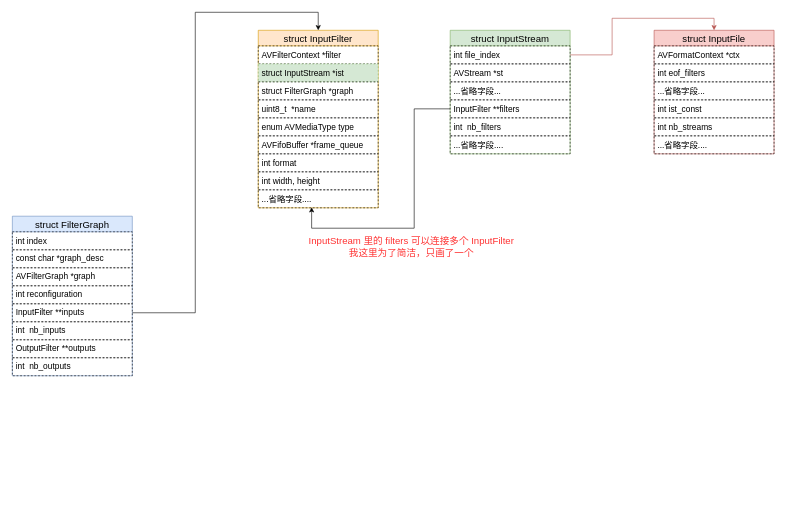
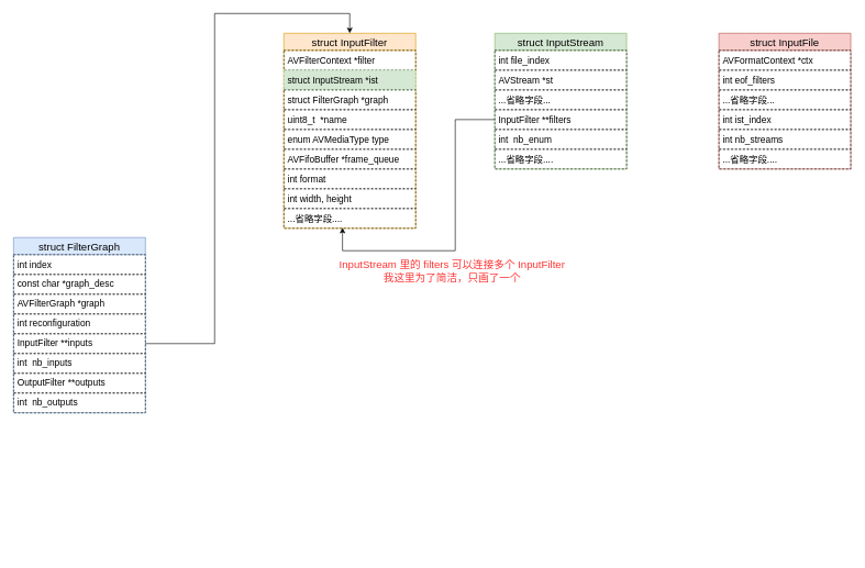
  <mxCell id="0" />
  <mxCell id="1" parent="0" />
  <mxCell id="2" style="edgeStyle=orthogonalEdgeStyle;rounded=0;orthogonalLoop=1;jettySize=auto;html=1;fontSize=14;" parent="1" edge="1"><mxGeometry relative="1" as="geometry"><mxPoint x="290" y="610" as="sourcePoint" /></mxGeometry></mxCell>
  <mxCell id="3" style="edgeStyle=orthogonalEdgeStyle;rounded=0;orthogonalLoop=1;jettySize=auto;html=1;fontSize=14;" parent="1" edge="1"><mxGeometry relative="1" as="geometry"><mxPoint x="290" y="736" as="sourcePoint" /></mxGeometry></mxCell>
  <mxCell id="4" style="edgeStyle=orthogonalEdgeStyle;rounded=0;orthogonalLoop=1;jettySize=auto;html=1;fontSize=14;" parent="1" edge="1"><mxGeometry relative="1" as="geometry"><mxPoint x="290" y="840" as="sourcePoint" /></mxGeometry></mxCell>
  <mxCell id="5" value="struct FilterGraph" style="swimlane;fontStyle=0;childLayout=stackLayout;horizontal=1;startSize=26;horizontalStack=0;resizeParent=1;resizeParentMax=0;resizeLast=0;collapsible=1;marginBottom=0;align=center;fontSize=16;strokeColor=#6c8ebf;fillColor=#dae8fc;fillStyle=auto;rounded=0;shadow=0;glass=0;sketch=0;swimlaneFillColor=none;" parent="1" vertex="1"><mxGeometry x="20" y="360" width="200" height="266" as="geometry"><mxRectangle x="140" y="310" width="160" height="30" as="alternateBounds" /></mxGeometry></mxCell>
  <mxCell id="6" value="int index" style="text;strokeColor=default;fillColor=none;spacingLeft=4;spacingRight=4;overflow=hidden;rotatable=0;points=[[0,0.5],[1,0.5]];portConstraint=eastwest;fontSize=14;labelBackgroundColor=none;labelBorderColor=none;dashed=1;" parent="5" vertex="1"><mxGeometry y="26" width="200" height="30" as="geometry" /></mxCell>
  <mxCell id="7" value="const char *graph_desc" style="text;strokeColor=default;fillColor=none;spacingLeft=4;spacingRight=4;overflow=hidden;rotatable=0;points=[[0,0.5],[1,0.5]];portConstraint=eastwest;fontSize=14;dashed=1;" parent="5" vertex="1"><mxGeometry y="56" width="200" height="30" as="geometry" /></mxCell>
  <mxCell id="8" value="AVFilterGraph *graph" style="text;strokeColor=default;fillColor=none;spacingLeft=4;spacingRight=4;overflow=hidden;rotatable=0;points=[[0,0.5],[1,0.5]];portConstraint=eastwest;fontSize=14;dashed=1;" parent="5" vertex="1"><mxGeometry y="86" width="200" height="30" as="geometry" /></mxCell>
  <mxCell id="9" value="int reconfiguration" style="text;strokeColor=default;fillColor=none;spacingLeft=4;spacingRight=4;overflow=hidden;rotatable=0;points=[[0,0.5],[1,0.5]];portConstraint=eastwest;fontSize=14;dashed=1;" parent="5" vertex="1"><mxGeometry y="116" width="200" height="30" as="geometry" /></mxCell>
  <mxCell id="10" value="InputFilter **inputs" style="text;strokeColor=default;fillColor=none;spacingLeft=4;spacingRight=4;overflow=hidden;rotatable=0;points=[[0,0.5],[1,0.5]];portConstraint=eastwest;fontSize=14;dashed=1;" parent="5" vertex="1"><mxGeometry y="146" width="200" height="30" as="geometry" /></mxCell>
  <mxCell id="11" value="int  nb_inputs" style="text;strokeColor=default;fillColor=none;spacingLeft=4;spacingRight=4;overflow=hidden;rotatable=0;points=[[0,0.5],[1,0.5]];portConstraint=eastwest;fontSize=14;dashed=1;" parent="5" vertex="1"><mxGeometry y="176" width="200" height="30" as="geometry" /></mxCell>
  <mxCell id="12" value="OutputFilter **outputs" style="text;strokeColor=default;fillColor=none;spacingLeft=4;spacingRight=4;overflow=hidden;rotatable=0;points=[[0,0.5],[1,0.5]];portConstraint=eastwest;fontSize=14;dashed=1;" parent="5" vertex="1"><mxGeometry y="206" width="200" height="30" as="geometry" /></mxCell>
  <mxCell id="13" value="int  nb_outputs" style="text;strokeColor=default;fillColor=none;spacingLeft=4;spacingRight=4;overflow=hidden;rotatable=0;points=[[0,0.5],[1,0.5]];portConstraint=eastwest;fontSize=14;dashed=1;" parent="5" vertex="1"><mxGeometry y="236" width="200" height="30" as="geometry" /></mxCell>
  <mxCell id="14" value="struct InputFilter" style="swimlane;fontStyle=0;childLayout=stackLayout;horizontal=1;startSize=26;horizontalStack=0;resizeParent=1;resizeParentMax=0;resizeLast=0;collapsible=1;marginBottom=0;align=center;fontSize=16;strokeColor=#d79b00;fillColor=#ffe6cc;fillStyle=auto;rounded=0;shadow=0;glass=0;sketch=0;gradientColor=none;swimlaneFillColor=none;" parent="1" vertex="1"><mxGeometry x="430" width="200" height="296" as="geometry" y="50"><mxRectangle x="140" y="310" width="160" height="30" as="alternateBounds" /></mxGeometry></mxCell>
  <mxCell id="15" value="AVFilterContext *filter" style="text;strokeColor=default;fillColor=none;spacingLeft=4;spacingRight=4;overflow=hidden;rotatable=0;points=[[0,0.5],[1,0.5]];portConstraint=eastwest;fontSize=14;labelBackgroundColor=none;labelBorderColor=none;dashed=1;" parent="14" vertex="1"><mxGeometry y="26" width="200" height="30" as="geometry" /></mxCell>
  <mxCell id="16" value="struct InputStream *ist" style="text;strokeColor=#82b366;fillColor=#d5e8d4;spacingLeft=4;spacingRight=4;overflow=hidden;rotatable=0;points=[[0,0.5],[1,0.5]];portConstraint=eastwest;fontSize=14;labelBackgroundColor=none;labelBorderColor=none;dashed=1;" parent="14" vertex="1"><mxGeometry y="56" width="200" height="30" as="geometry" /></mxCell>
  <mxCell id="17" value="struct FilterGraph *graph" style="text;strokeColor=default;fillColor=none;spacingLeft=4;spacingRight=4;overflow=hidden;rotatable=0;points=[[0,0.5],[1,0.5]];portConstraint=eastwest;fontSize=14;labelBackgroundColor=none;labelBorderColor=none;dashed=1;" parent="14" vertex="1"><mxGeometry y="86" width="200" height="30" as="geometry" /></mxCell>
  <mxCell id="18" value="uint8_t  *name" style="text;strokeColor=default;fillColor=none;spacingLeft=4;spacingRight=4;overflow=hidden;rotatable=0;points=[[0,0.5],[1,0.5]];portConstraint=eastwest;fontSize=14;labelBackgroundColor=none;labelBorderColor=none;dashed=1;" parent="14" vertex="1"><mxGeometry y="116" width="200" height="30" as="geometry" /></mxCell>
  <mxCell id="19" value="enum AVMediaType type" style="text;strokeColor=default;fillColor=none;spacingLeft=4;spacingRight=4;overflow=hidden;rotatable=0;points=[[0,0.5],[1,0.5]];portConstraint=eastwest;fontSize=14;labelBackgroundColor=none;labelBorderColor=none;dashed=1;" parent="14" vertex="1"><mxGeometry y="146" width="200" height="30" as="geometry" /></mxCell>
  <mxCell id="20" value="AVFifoBuffer *frame_queue" style="text;strokeColor=default;fillColor=none;spacingLeft=4;spacingRight=4;overflow=hidden;rotatable=0;points=[[0,0.5],[1,0.5]];portConstraint=eastwest;fontSize=14;labelBackgroundColor=none;labelBorderColor=none;dashed=1;" parent="14" vertex="1"><mxGeometry y="176" width="200" height="30" as="geometry" /></mxCell>
  <mxCell id="21" value="int format" style="text;strokeColor=default;fillColor=none;spacingLeft=4;spacingRight=4;overflow=hidden;rotatable=0;points=[[0,0.5],[1,0.5]];portConstraint=eastwest;fontSize=14;labelBackgroundColor=none;labelBorderColor=none;dashed=1;" parent="14" vertex="1"><mxGeometry y="206" width="200" height="30" as="geometry" /></mxCell>
  <mxCell id="22" value="int width, height" style="text;strokeColor=default;fillColor=none;spacingLeft=4;spacingRight=4;overflow=hidden;rotatable=0;points=[[0,0.5],[1,0.5]];portConstraint=eastwest;fontSize=14;labelBackgroundColor=none;labelBorderColor=none;dashed=1;" parent="14" vertex="1"><mxGeometry y="236" width="200" height="30" as="geometry" /></mxCell>
  <mxCell id="23" value="...省略字段...." style="text;strokeColor=default;fillColor=none;spacingLeft=4;spacingRight=4;overflow=hidden;rotatable=0;points=[[0,0.5],[1,0.5]];portConstraint=eastwest;fontSize=14;labelBackgroundColor=none;labelBorderColor=none;dashed=1;" parent="14" vertex="1"><mxGeometry y="266" width="200" height="30" as="geometry" /></mxCell>
  <mxCell id="24" value="struct InputStream" style="swimlane;fontStyle=0;childLayout=stackLayout;horizontal=1;startSize=26;horizontalStack=0;resizeParent=1;resizeParentMax=0;resizeLast=0;collapsible=1;marginBottom=0;align=center;fontSize=16;strokeColor=#82b366;fillColor=#d5e8d4;fillStyle=auto;rounded=0;shadow=0;glass=0;sketch=0;swimlaneFillColor=none;" parent="1" vertex="1"><mxGeometry x="750" width="200" height="206" as="geometry" y="50"><mxRectangle x="140" y="310" width="160" height="30" as="alternateBounds" /></mxGeometry></mxCell>
  <mxCell id="25" value="int file_index" style="text;strokeColor=default;fillColor=none;spacingLeft=4;spacingRight=4;overflow=hidden;rotatable=0;points=[[0,0.5],[1,0.5]];portConstraint=eastwest;fontSize=14;labelBackgroundColor=none;labelBorderColor=none;dashed=1;" parent="24" vertex="1"><mxGeometry y="26" width="200" height="30" as="geometry" /></mxCell>
  <mxCell id="26" value="AVStream *st" style="text;strokeColor=default;fillColor=none;spacingLeft=4;spacingRight=4;overflow=hidden;rotatable=0;points=[[0,0.5],[1,0.5]];portConstraint=eastwest;fontSize=14;labelBackgroundColor=none;labelBorderColor=none;dashed=1;" parent="24" vertex="1"><mxGeometry y="56" width="200" height="30" as="geometry" /></mxCell>
  <mxCell id="27" value="...省略字段..." style="text;strokeColor=default;fillColor=none;spacingLeft=4;spacingRight=4;overflow=hidden;rotatable=0;points=[[0,0.5],[1,0.5]];portConstraint=eastwest;fontSize=14;labelBackgroundColor=none;labelBorderColor=none;dashed=1;" parent="24" vertex="1"><mxGeometry y="86" width="200" height="30" as="geometry" /></mxCell>
  <mxCell id="28" value="InputFilter **filters" style="text;strokeColor=default;fillColor=none;spacingLeft=4;spacingRight=4;overflow=hidden;rotatable=0;points=[[0,0.5],[1,0.5]];portConstraint=eastwest;fontSize=14;labelBackgroundColor=none;labelBorderColor=none;dashed=1;" parent="24" vertex="1"><mxGeometry y="116" width="200" height="30" as="geometry" /></mxCell>
- <mxCell id="29" value="int  nb_filters" style="text;strokeColor=default;fillColor=none;spacingLeft=4;spacingRight=4;overflow=hidden;rotatable=0;points=[[0,0.5],[1,0.5]];portConstraint=eastwest;fontSize=14;labelBackgroundColor=none;labelBorderColor=none;dashed=1;" parent="24" vertex="1"><mxGeometry y="146" width="200" height="30" as="geometry" /></mxCell>
+ <mxCell id="29" value="int  nb_enum" style="text;strokeColor=default;fillColor=none;spacingLeft=4;spacingRight=4;overflow=hidden;rotatable=0;points=[[0,0.5],[1,0.5]];portConstraint=eastwest;fontSize=14;labelBackgroundColor=none;labelBorderColor=none;dashed=1;" parent="24" vertex="1"><mxGeometry y="146" width="200" height="30" as="geometry" /></mxCell>
  <mxCell id="30" value="...省略字段...." style="text;strokeColor=default;fillColor=none;spacingLeft=4;spacingRight=4;overflow=hidden;rotatable=0;points=[[0,0.5],[1,0.5]];portConstraint=eastwest;fontSize=14;labelBackgroundColor=none;labelBorderColor=none;dashed=1;" parent="24" vertex="1"><mxGeometry y="176" width="200" height="30" as="geometry" /></mxCell>
  <mxCell id="31" value="struct InputFile" style="swimlane;fontStyle=0;childLayout=stackLayout;horizontal=1;startSize=26;horizontalStack=0;resizeParent=1;resizeParentMax=0;resizeLast=0;collapsible=1;marginBottom=0;align=center;fontSize=16;strokeColor=#b85450;fillColor=#f8cecc;fillStyle=auto;rounded=0;shadow=0;glass=0;sketch=0;swimlaneFillColor=none;" parent="1" vertex="1"><mxGeometry x="1090" width="200" height="206" as="geometry" y="50"><mxRectangle x="140" y="310" width="160" height="30" as="alternateBounds" /></mxGeometry></mxCell>
  <mxCell id="32" value="AVFormatContext *ctx" style="text;strokeColor=default;fillColor=none;spacingLeft=4;spacingRight=4;overflow=hidden;rotatable=0;points=[[0,0.5],[1,0.5]];portConstraint=eastwest;fontSize=14;labelBackgroundColor=none;labelBorderColor=none;dashed=1;" parent="31" vertex="1"><mxGeometry y="26" width="200" height="30" as="geometry" /></mxCell>
  <mxCell id="33" value="int eof_filters" style="text;strokeColor=default;fillColor=none;spacingLeft=4;spacingRight=4;overflow=hidden;rotatable=0;points=[[0,0.5],[1,0.5]];portConstraint=eastwest;fontSize=14;labelBackgroundColor=none;labelBorderColor=none;dashed=1;" parent="31" vertex="1"><mxGeometry y="56" width="200" height="30" as="geometry" /></mxCell>
  <mxCell id="34" value="...省略字段..." style="text;strokeColor=default;fillColor=none;spacingLeft=4;spacingRight=4;overflow=hidden;rotatable=0;points=[[0,0.5],[1,0.5]];portConstraint=eastwest;fontSize=14;labelBackgroundColor=none;labelBorderColor=none;dashed=1;" parent="31" vertex="1"><mxGeometry y="86" width="200" height="30" as="geometry" /></mxCell>
- <mxCell id="35" value="int ist_const" style="text;strokeColor=default;fillColor=none;spacingLeft=4;spacingRight=4;overflow=hidden;rotatable=0;points=[[0,0.5],[1,0.5]];portConstraint=eastwest;fontSize=14;labelBackgroundColor=none;labelBorderColor=none;dashed=1;" parent="31" vertex="1"><mxGeometry y="116" width="200" height="30" as="geometry" /></mxCell>
+ <mxCell id="35" value="int ist_index" style="text;strokeColor=default;fillColor=none;spacingLeft=4;spacingRight=4;overflow=hidden;rotatable=0;points=[[0,0.5],[1,0.5]];portConstraint=eastwest;fontSize=14;labelBackgroundColor=none;labelBorderColor=none;dashed=1;" parent="31" vertex="1"><mxGeometry y="116" width="200" height="30" as="geometry" /></mxCell>
  <mxCell id="36" value="int nb_streams" style="text;strokeColor=default;fillColor=none;spacingLeft=4;spacingRight=4;overflow=hidden;rotatable=0;points=[[0,0.5],[1,0.5]];portConstraint=eastwest;fontSize=14;labelBackgroundColor=none;labelBorderColor=none;dashed=1;" parent="31" vertex="1"><mxGeometry y="146" width="200" height="30" as="geometry" /></mxCell>
  <mxCell id="37" value="...省略字段...." style="text;strokeColor=default;fillColor=none;spacingLeft=4;spacingRight=4;overflow=hidden;rotatable=0;points=[[0,0.5],[1,0.5]];portConstraint=eastwest;fontSize=14;labelBackgroundColor=none;labelBorderColor=none;dashed=1;" parent="31" vertex="1"><mxGeometry y="176" width="200" height="30" as="geometry" /></mxCell>
  <mxCell id="38" style="edgeStyle=orthogonalEdgeStyle;rounded=0;orthogonalLoop=1;jettySize=auto;html=1;entryX=0.5;entryY=0;entryDx=0;entryDy=0;" parent="1" source="10" target="14" edge="1"><mxGeometry relative="1" as="geometry"><Array as="points"><mxPoint x="325" y="521" /><mxPoint x="325" y="20" /><mxPoint x="530" y="20" /></Array></mxGeometry></mxCell>
  <mxCell id="39" value="InputStream 里的 filters 可以连接多个 InputFilter&lt;br&gt;我这里为了简洁，只画了一个" style="text;strokeColor=none;fillColor=none;html=1;fontSize=16;fontStyle=0;verticalAlign=middle;align=center;fontColor=#FF3333;" parent="1" vertex="1"><mxGeometry x="490" y="390" width="390" height="40" as="geometry" /></mxCell>
  <mxCell id="40" style="edgeStyle=orthogonalEdgeStyle;rounded=0;orthogonalLoop=1;jettySize=auto;html=1;entryX=0.445;entryY=0.967;entryDx=0;entryDy=0;entryPerimeter=0;fontSize=16;fontColor=#FF3333;strokeColor=#000000;" parent="1" source="28" target="23" edge="1"><mxGeometry relative="1" as="geometry"><Array as="points"><mxPoint x="690" y="181" /><mxPoint x="690" y="380" /><mxPoint x="519" y="380" /></Array></mxGeometry></mxCell>
- <mxCell id="41" style="edgeStyle=orthogonalEdgeStyle;rounded=0;orthogonalLoop=1;jettySize=auto;html=1;entryX=0.5;entryY=0;entryDx=0;entryDy=0;fontSize=16;fontColor=#FF3333;strokeColor=#b85450;fillColor=#f8cecc;" parent="1" source="25" target="31" edge="1"><mxGeometry relative="1" as="geometry" /></mxCell>
